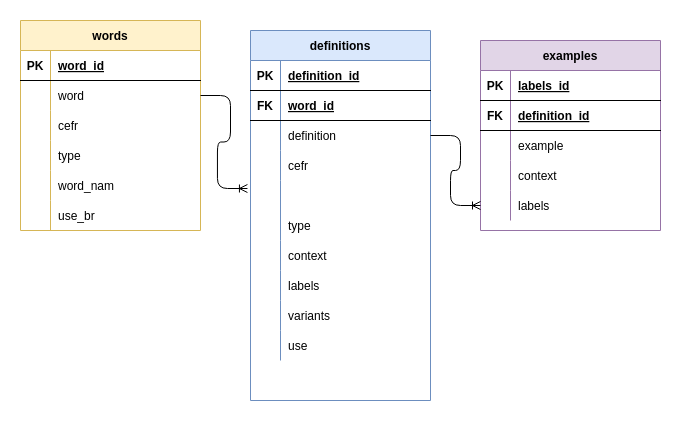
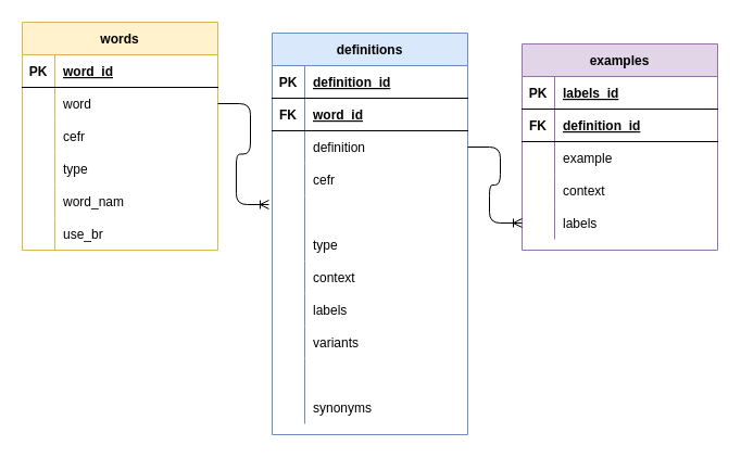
  <mxCell id="0" />
  <mxCell id="1" parent="0" />
  <mxCell id="2" value="words" style="shape=table;startSize=30;container=1;collapsible=1;childLayout=tableLayout;fixedRows=1;rowLines=0;fontStyle=1;align=center;resizeLast=1;fillColor=#fff2cc;strokeColor=#d6b656;verticalAlign=middle;" parent="1" vertex="1"><mxGeometry x="20" y="20" width="180" height="210" as="geometry"><mxRectangle x="350" y="60" width="60" height="30" as="alternateBounds" /></mxGeometry></mxCell>
  <mxCell id="3" value="" style="shape=partialRectangle;collapsible=0;dropTarget=0;pointerEvents=0;fillColor=none;top=0;left=0;bottom=1;right=0;points=[[0,0.5],[1,0.5]];portConstraint=eastwest;" parent="2" vertex="1"><mxGeometry y="30" width="180" height="30" as="geometry" /></mxCell>
  <mxCell id="4" value="PK" style="shape=partialRectangle;connectable=0;fillColor=none;top=0;left=0;bottom=0;right=0;fontStyle=1;overflow=hidden;" parent="3" vertex="1"><mxGeometry width="30" height="30" as="geometry" /></mxCell>
  <mxCell id="5" value="word_id" style="shape=partialRectangle;connectable=0;fillColor=none;top=0;left=0;bottom=0;right=0;align=left;spacingLeft=6;fontStyle=5;overflow=hidden;" parent="3" vertex="1"><mxGeometry x="30" width="150" height="30" as="geometry" /></mxCell>
  <mxCell id="6" value="" style="shape=partialRectangle;collapsible=0;dropTarget=0;pointerEvents=0;fillColor=none;top=0;left=0;bottom=0;right=0;points=[[0,0.5],[1,0.5]];portConstraint=eastwest;" parent="2" vertex="1"><mxGeometry y="60" width="180" height="30" as="geometry" /></mxCell>
  <mxCell id="7" value="" style="shape=partialRectangle;connectable=0;fillColor=none;top=0;left=0;bottom=0;right=0;editable=1;overflow=hidden;" parent="6" vertex="1"><mxGeometry width="30" height="30" as="geometry" /></mxCell>
  <mxCell id="8" value="word" style="shape=partialRectangle;connectable=0;fillColor=none;top=0;left=0;bottom=0;right=0;align=left;spacingLeft=6;overflow=hidden;" parent="6" vertex="1"><mxGeometry x="30" width="150" height="30" as="geometry" /></mxCell>
  <mxCell id="9" value="" style="shape=partialRectangle;collapsible=0;dropTarget=0;pointerEvents=0;fillColor=none;top=0;left=0;bottom=0;right=0;points=[[0,0.5],[1,0.5]];portConstraint=eastwest;" parent="2" vertex="1"><mxGeometry y="90" width="180" height="30" as="geometry" /></mxCell>
  <mxCell id="10" value="" style="shape=partialRectangle;connectable=0;fillColor=none;top=0;left=0;bottom=0;right=0;editable=1;overflow=hidden;" parent="9" vertex="1"><mxGeometry width="30" height="30" as="geometry" /></mxCell>
  <mxCell id="11" value="cefr " style="shape=partialRectangle;connectable=0;fillColor=none;top=0;left=0;bottom=0;right=0;align=left;spacingLeft=6;overflow=hidden;" parent="9" vertex="1"><mxGeometry x="30" width="150" height="30" as="geometry" /></mxCell>
  <mxCell id="12" value="" style="shape=partialRectangle;collapsible=0;dropTarget=0;pointerEvents=0;fillColor=none;top=0;left=0;bottom=0;right=0;points=[[0,0.5],[1,0.5]];portConstraint=eastwest;" parent="2" vertex="1"><mxGeometry y="120" width="180" height="30" as="geometry" /></mxCell>
  <mxCell id="13" value="" style="shape=partialRectangle;connectable=0;fillColor=none;top=0;left=0;bottom=0;right=0;editable=1;overflow=hidden;" parent="12" vertex="1"><mxGeometry width="30" height="30" as="geometry" /></mxCell>
  <mxCell id="14" value="type" style="shape=partialRectangle;connectable=0;fillColor=none;top=0;left=0;bottom=0;right=0;align=left;spacingLeft=6;overflow=hidden;" parent="12" vertex="1"><mxGeometry x="30" width="150" height="30" as="geometry" /></mxCell>
  <mxCell id="15" value="" style="shape=partialRectangle;collapsible=0;dropTarget=0;pointerEvents=0;fillColor=none;top=0;left=0;bottom=0;right=0;points=[[0,0.5],[1,0.5]];portConstraint=eastwest;" parent="2" vertex="1"><mxGeometry y="150" width="180" height="30" as="geometry" /></mxCell>
  <mxCell id="16" value="" style="shape=partialRectangle;connectable=0;fillColor=none;top=0;left=0;bottom=0;right=0;editable=1;overflow=hidden;" parent="15" vertex="1"><mxGeometry width="30" height="30" as="geometry" /></mxCell>
  <mxCell id="17" value="word_nam" style="shape=partialRectangle;connectable=0;fillColor=none;top=0;left=0;bottom=0;right=0;align=left;spacingLeft=6;overflow=hidden;" parent="15" vertex="1"><mxGeometry x="30" width="150" height="30" as="geometry" /></mxCell>
  <mxCell id="18" value="" style="shape=partialRectangle;collapsible=0;dropTarget=0;pointerEvents=0;fillColor=none;top=0;left=0;bottom=0;right=0;points=[[0,0.5],[1,0.5]];portConstraint=eastwest;" parent="2" vertex="1"><mxGeometry y="180" width="180" height="30" as="geometry" /></mxCell>
  <mxCell id="19" value="" style="shape=partialRectangle;connectable=0;fillColor=none;top=0;left=0;bottom=0;right=0;editable=1;overflow=hidden;" parent="18" vertex="1"><mxGeometry width="30" height="30" as="geometry" /></mxCell>
  <mxCell id="20" value="use_br" style="shape=partialRectangle;connectable=0;fillColor=none;top=0;left=0;bottom=0;right=0;align=left;spacingLeft=6;overflow=hidden;" parent="18" vertex="1"><mxGeometry x="30" width="150" height="30" as="geometry" /></mxCell>
  <mxCell id="21" value="definitions" style="shape=table;startSize=30;container=1;collapsible=1;childLayout=tableLayout;fixedRows=1;rowLines=0;fontStyle=1;align=center;resizeLast=1;labelBackgroundColor=none;fillColor=#dae8fc;strokeColor=#6c8ebf;" parent="1" vertex="1"><mxGeometry x="250" y="30" width="180" height="370" as="geometry" /></mxCell>
  <mxCell id="22" value="" style="shape=partialRectangle;collapsible=0;dropTarget=0;pointerEvents=0;fillColor=none;top=0;left=0;bottom=1;right=0;points=[[0,0.5],[1,0.5]];portConstraint=eastwest;" parent="21" vertex="1"><mxGeometry y="30" width="180" height="30" as="geometry" /></mxCell>
  <mxCell id="23" value="PK" style="shape=partialRectangle;connectable=0;fillColor=none;top=0;left=0;bottom=0;right=0;fontStyle=1;overflow=hidden;" parent="22" vertex="1"><mxGeometry width="30" height="30" as="geometry" /></mxCell>
  <mxCell id="24" value="definition_id" style="shape=partialRectangle;connectable=0;fillColor=none;top=0;left=0;bottom=0;right=0;align=left;spacingLeft=6;fontStyle=5;overflow=hidden;" parent="22" vertex="1"><mxGeometry x="30" width="150" height="30" as="geometry" /></mxCell>
  <mxCell id="25" value="" style="shape=partialRectangle;collapsible=0;dropTarget=0;pointerEvents=0;fillColor=none;top=0;left=0;bottom=1;right=0;points=[[0,0.5],[1,0.5]];portConstraint=eastwest;" parent="21" vertex="1"><mxGeometry y="60" width="180" height="30" as="geometry" /></mxCell>
  <mxCell id="26" value="FK" style="shape=partialRectangle;connectable=0;fillColor=none;top=0;left=0;bottom=0;right=0;fontStyle=1;overflow=hidden;" parent="25" vertex="1"><mxGeometry width="30" height="30" as="geometry" /></mxCell>
  <mxCell id="27" value="word_id" style="shape=partialRectangle;connectable=0;fillColor=none;top=0;left=0;bottom=0;right=0;align=left;spacingLeft=6;fontStyle=5;overflow=hidden;" parent="25" vertex="1"><mxGeometry x="30" width="150" height="30" as="geometry" /></mxCell>
  <mxCell id="28" value="" style="shape=partialRectangle;collapsible=0;dropTarget=0;pointerEvents=0;fillColor=none;top=0;left=0;bottom=0;right=0;points=[[0,0.5],[1,0.5]];portConstraint=eastwest;" parent="21" vertex="1"><mxGeometry y="90" width="180" height="30" as="geometry" /></mxCell>
  <mxCell id="29" value="" style="shape=partialRectangle;connectable=0;fillColor=none;top=0;left=0;bottom=0;right=0;editable=1;overflow=hidden;" parent="28" vertex="1"><mxGeometry width="30" height="30" as="geometry" /></mxCell>
  <mxCell id="30" value="definition" style="shape=partialRectangle;connectable=0;fillColor=none;top=0;left=0;bottom=0;right=0;align=left;spacingLeft=6;overflow=hidden;" parent="28" vertex="1"><mxGeometry x="30" width="150" height="30" as="geometry" /></mxCell>
  <mxCell id="31" value="" style="shape=partialRectangle;collapsible=0;dropTarget=0;pointerEvents=0;fillColor=none;top=0;left=0;bottom=0;right=0;points=[[0,0.5],[1,0.5]];portConstraint=eastwest;" parent="21" vertex="1"><mxGeometry y="120" width="180" height="30" as="geometry" /></mxCell>
  <mxCell id="32" value="" style="shape=partialRectangle;connectable=0;fillColor=none;top=0;left=0;bottom=0;right=0;editable=1;overflow=hidden;" parent="31" vertex="1"><mxGeometry width="30" height="30" as="geometry" /></mxCell>
  <mxCell id="33" value="cefr" style="shape=partialRectangle;connectable=0;fillColor=none;top=0;left=0;bottom=0;right=0;align=left;spacingLeft=6;overflow=hidden;" parent="31" vertex="1"><mxGeometry x="30" width="150" height="30" as="geometry" /></mxCell>
  <mxCell id="34" value="" style="shape=partialRectangle;collapsible=0;dropTarget=0;pointerEvents=0;fillColor=none;top=0;left=0;bottom=0;right=0;points=[[0,0.5],[1,0.5]];portConstraint=eastwest;" parent="21" vertex="1"><mxGeometry y="150" width="180" height="30" as="geometry" /></mxCell>
  <mxCell id="35" value="" style="shape=partialRectangle;connectable=0;fillColor=none;top=0;left=0;bottom=0;right=0;editable=1;overflow=hidden;" parent="34" vertex="1"><mxGeometry width="30" height="30" as="geometry" /></mxCell>
  <mxCell id="36" value="" style="shape=partialRectangle;collapsible=0;dropTarget=0;pointerEvents=0;fillColor=none;top=0;left=0;bottom=0;right=0;points=[[0,0.5],[1,0.5]];portConstraint=eastwest;" parent="21" vertex="1"><mxGeometry y="180" width="180" height="30" as="geometry" /></mxCell>
  <mxCell id="37" value="" style="shape=partialRectangle;connectable=0;fillColor=none;top=0;left=0;bottom=0;right=0;editable=1;overflow=hidden;" parent="36" vertex="1"><mxGeometry width="30" height="30" as="geometry" /></mxCell>
  <mxCell id="38" value="type" style="shape=partialRectangle;connectable=0;fillColor=none;top=0;left=0;bottom=0;right=0;align=left;spacingLeft=6;overflow=hidden;" parent="36" vertex="1"><mxGeometry x="30" width="150" height="30" as="geometry" /></mxCell>
  <mxCell id="39" value="" style="shape=partialRectangle;collapsible=0;dropTarget=0;pointerEvents=0;fillColor=none;top=0;left=0;bottom=0;right=0;points=[[0,0.5],[1,0.5]];portConstraint=eastwest;" parent="21" vertex="1"><mxGeometry y="210" width="180" height="30" as="geometry" /></mxCell>
  <mxCell id="40" value="" style="shape=partialRectangle;connectable=0;fillColor=none;top=0;left=0;bottom=0;right=0;editable=1;overflow=hidden;" parent="39" vertex="1"><mxGeometry width="30" height="30" as="geometry" /></mxCell>
  <mxCell id="41" value="context" style="shape=partialRectangle;connectable=0;fillColor=none;top=0;left=0;bottom=0;right=0;align=left;spacingLeft=6;overflow=hidden;" parent="39" vertex="1"><mxGeometry x="30" width="150" height="30" as="geometry" /></mxCell>
  <mxCell id="42" value="" style="shape=partialRectangle;collapsible=0;dropTarget=0;pointerEvents=0;fillColor=none;top=0;left=0;bottom=0;right=0;points=[[0,0.5],[1,0.5]];portConstraint=eastwest;" parent="21" vertex="1"><mxGeometry y="240" width="180" height="30" as="geometry" /></mxCell>
  <mxCell id="43" value="" style="shape=partialRectangle;connectable=0;fillColor=none;top=0;left=0;bottom=0;right=0;editable=1;overflow=hidden;" parent="42" vertex="1"><mxGeometry width="30" height="30" as="geometry" /></mxCell>
  <mxCell id="44" value="labels" style="shape=partialRectangle;connectable=0;fillColor=none;top=0;left=0;bottom=0;right=0;align=left;spacingLeft=6;overflow=hidden;" parent="42" vertex="1"><mxGeometry x="30" width="150" height="30" as="geometry" /></mxCell>
  <mxCell id="45" value="" style="shape=partialRectangle;collapsible=0;dropTarget=0;pointerEvents=0;fillColor=none;top=0;left=0;bottom=0;right=0;points=[[0,0.5],[1,0.5]];portConstraint=eastwest;" parent="21" vertex="1"><mxGeometry y="270" width="180" height="30" as="geometry" /></mxCell>
  <mxCell id="46" value="" style="shape=partialRectangle;connectable=0;fillColor=none;top=0;left=0;bottom=0;right=0;editable=1;overflow=hidden;" parent="45" vertex="1"><mxGeometry width="30" height="30" as="geometry" /></mxCell>
  <mxCell id="47" value="variants" style="shape=partialRectangle;connectable=0;fillColor=none;top=0;left=0;bottom=0;right=0;align=left;spacingLeft=6;overflow=hidden;" parent="45" vertex="1"><mxGeometry x="30" width="150" height="30" as="geometry" /></mxCell>
  <mxCell id="48" value="" style="shape=partialRectangle;collapsible=0;dropTarget=0;pointerEvents=0;fillColor=none;top=0;left=0;bottom=0;right=0;points=[[0,0.5],[1,0.5]];portConstraint=eastwest;" parent="21" vertex="1"><mxGeometry y="300" width="180" height="30" as="geometry" /></mxCell>
  <mxCell id="49" value="" style="shape=partialRectangle;connectable=0;fillColor=none;top=0;left=0;bottom=0;right=0;editable=1;overflow=hidden;" parent="48" vertex="1"><mxGeometry width="30" height="30" as="geometry" /></mxCell>
- <mxCell id="50" value="use" style="shape=partialRectangle;connectable=0;fillColor=none;top=0;left=0;bottom=0;right=0;align=left;spacingLeft=6;overflow=hidden;" parent="48" vertex="1"><mxGeometry x="30" width="150" height="30" as="geometry" /></mxCell>
  <mxCell id="51" value="" style="shape=partialRectangle;collapsible=0;dropTarget=0;pointerEvents=0;fillColor=none;top=0;left=0;bottom=0;right=0;points=[[0,0.5],[1,0.5]];portConstraint=eastwest;" parent="21" vertex="1"><mxGeometry y="330" width="180" height="30" as="geometry" /></mxCell>
  <mxCell id="52" value="" style="shape=partialRectangle;connectable=0;fillColor=none;top=0;left=0;bottom=0;right=0;editable=1;overflow=hidden;" parent="51" vertex="1"><mxGeometry width="30" height="30" as="geometry" /></mxCell>
+ <mxCell id="53" value="synonyms" style="shape=partialRectangle;connectable=0;fillColor=none;top=0;left=0;bottom=0;right=0;align=left;spacingLeft=6;overflow=hidden;" parent="51" vertex="1"><mxGeometry x="30" width="150" height="30" as="geometry" /></mxCell>
  <mxCell id="54" value="examples" style="shape=table;startSize=30;container=1;collapsible=1;childLayout=tableLayout;fixedRows=1;rowLines=0;fontStyle=1;align=center;resizeLast=1;fillColor=#e1d5e7;strokeColor=#9673a6;" vertex="1" parent="1"><mxGeometry x="480" y="40" width="180" height="190" as="geometry" /></mxCell>
  <mxCell id="55" value="" style="shape=partialRectangle;collapsible=0;dropTarget=0;pointerEvents=0;fillColor=none;top=0;left=0;bottom=1;right=0;points=[[0,0.5],[1,0.5]];portConstraint=eastwest;" vertex="1" parent="54"><mxGeometry y="30" width="180" height="30" as="geometry" /></mxCell>
  <mxCell id="56" value="PK" style="shape=partialRectangle;connectable=0;fillColor=none;top=0;left=0;bottom=0;right=0;fontStyle=1;overflow=hidden;" vertex="1" parent="55"><mxGeometry width="30" height="30" as="geometry" /></mxCell>
  <mxCell id="57" value="labels_id" style="shape=partialRectangle;connectable=0;fillColor=none;top=0;left=0;bottom=0;right=0;align=left;spacingLeft=6;fontStyle=5;overflow=hidden;" vertex="1" parent="55"><mxGeometry x="30" width="150" height="30" as="geometry" /></mxCell>
  <mxCell id="58" value="" style="shape=partialRectangle;collapsible=0;dropTarget=0;pointerEvents=0;fillColor=none;top=0;left=0;bottom=1;right=0;points=[[0,0.5],[1,0.5]];portConstraint=eastwest;" vertex="1" parent="54"><mxGeometry y="60" width="180" height="30" as="geometry" /></mxCell>
  <mxCell id="59" value="FK" style="shape=partialRectangle;connectable=0;fillColor=none;top=0;left=0;bottom=0;right=0;fontStyle=1;overflow=hidden;" vertex="1" parent="58"><mxGeometry width="30" height="30" as="geometry" /></mxCell>
  <mxCell id="60" value="definition_id" style="shape=partialRectangle;connectable=0;fillColor=none;top=0;left=0;bottom=0;right=0;align=left;spacingLeft=6;fontStyle=5;overflow=hidden;" vertex="1" parent="58"><mxGeometry x="30" width="150" height="30" as="geometry" /></mxCell>
  <mxCell id="61" value="" style="shape=partialRectangle;collapsible=0;dropTarget=0;pointerEvents=0;fillColor=none;top=0;left=0;bottom=0;right=0;points=[[0,0.5],[1,0.5]];portConstraint=eastwest;" vertex="1" parent="54"><mxGeometry y="90" width="180" height="30" as="geometry" /></mxCell>
  <mxCell id="62" value="" style="shape=partialRectangle;connectable=0;fillColor=none;top=0;left=0;bottom=0;right=0;editable=1;overflow=hidden;" vertex="1" parent="61"><mxGeometry width="30" height="30" as="geometry" /></mxCell>
  <mxCell id="63" value="example" style="shape=partialRectangle;connectable=0;fillColor=none;top=0;left=0;bottom=0;right=0;align=left;spacingLeft=6;overflow=hidden;" vertex="1" parent="61"><mxGeometry x="30" width="150" height="30" as="geometry" /></mxCell>
  <mxCell id="64" value="" style="shape=partialRectangle;collapsible=0;dropTarget=0;pointerEvents=0;fillColor=none;top=0;left=0;bottom=0;right=0;points=[[0,0.5],[1,0.5]];portConstraint=eastwest;" vertex="1" parent="54"><mxGeometry y="120" width="180" height="30" as="geometry" /></mxCell>
  <mxCell id="65" value="" style="shape=partialRectangle;connectable=0;fillColor=none;top=0;left=0;bottom=0;right=0;editable=1;overflow=hidden;" vertex="1" parent="64"><mxGeometry width="30" height="30" as="geometry" /></mxCell>
  <mxCell id="66" value="context" style="shape=partialRectangle;connectable=0;fillColor=none;top=0;left=0;bottom=0;right=0;align=left;spacingLeft=6;overflow=hidden;" vertex="1" parent="64"><mxGeometry x="30" width="150" height="30" as="geometry" /></mxCell>
  <mxCell id="67" value="" style="shape=partialRectangle;collapsible=0;dropTarget=0;pointerEvents=0;fillColor=none;top=0;left=0;bottom=0;right=0;points=[[0,0.5],[1,0.5]];portConstraint=eastwest;" vertex="1" parent="54"><mxGeometry y="150" width="180" height="30" as="geometry" /></mxCell>
  <mxCell id="68" value="" style="shape=partialRectangle;connectable=0;fillColor=none;top=0;left=0;bottom=0;right=0;editable=1;overflow=hidden;" vertex="1" parent="67"><mxGeometry width="30" height="30" as="geometry" /></mxCell>
  <mxCell id="69" value="labels" style="shape=partialRectangle;connectable=0;fillColor=none;top=0;left=0;bottom=0;right=0;align=left;spacingLeft=6;overflow=hidden;" vertex="1" parent="67"><mxGeometry x="30" width="150" height="30" as="geometry" /></mxCell>
  <mxCell id="70" value="" style="edgeStyle=entityRelationEdgeStyle;fontSize=12;html=1;endArrow=ERoneToMany;exitX=1;exitY=0.5;exitDx=0;exitDy=0;entryX=-0.017;entryY=0.267;entryDx=0;entryDy=0;entryPerimeter=0;" edge="1" parent="1" source="6" target="34"><mxGeometry width="100" height="100" relative="1" as="geometry"><mxPoint x="80" y="360" as="sourcePoint" /><mxPoint x="180" y="260" as="targetPoint" /></mxGeometry></mxCell>
  <mxCell id="71" value="" style="edgeStyle=entityRelationEdgeStyle;fontSize=12;html=1;endArrow=ERoneToMany;exitX=1;exitY=0.5;exitDx=0;exitDy=0;entryX=0;entryY=0.5;entryDx=0;entryDy=0;" edge="1" parent="1" source="28" target="67"><mxGeometry width="100" height="100" relative="1" as="geometry"><mxPoint x="490" y="110" as="sourcePoint" /><mxPoint x="570" y="10" as="targetPoint" /></mxGeometry></mxCell>
